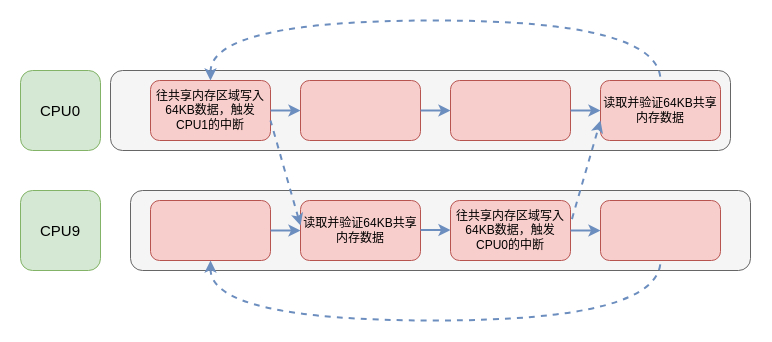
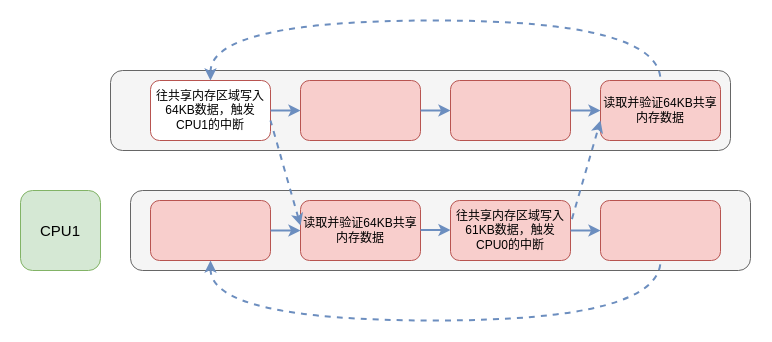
  <mxCell id="0" />
  <mxCell id="1" parent="0" />
  <mxCell id="2" value="" style="rounded=1;whiteSpace=wrap;html=1;fillColor=#f5f5f5;strokeColor=#666666;fontColor=#333333;" parent="1" vertex="1"><mxGeometry x="130" y="190" width="620" height="80" as="geometry" /></mxCell>
  <mxCell id="3" value="" style="rounded=1;whiteSpace=wrap;html=1;fillColor=#f5f5f5;strokeColor=#666666;fontColor=#333333;" parent="1" vertex="1"><mxGeometry x="110" y="70" width="620" height="80" as="geometry" /></mxCell>
- <mxCell id="4" value="往共享内存区域写入64KB数据，触发CPU1的中断" style="rounded=1;whiteSpace=wrap;html=1;fillColor=#f8cecc;strokeColor=#b85450;" parent="1" vertex="1"><mxGeometry x="150" y="80" width="120" height="60" as="geometry" /></mxCell>
+ <mxCell id="4" value="往共享内存区域写入64KB数据，触发CPU1的中断" style="rounded=1;whiteSpace=wrap;html=1;fillColor=#ffffff;strokeColor=#b85450;" parent="1" vertex="1"><mxGeometry x="150" y="80" width="120" height="60" as="geometry" /></mxCell>
  <mxCell id="5" value="" style="rounded=1;whiteSpace=wrap;html=1;fillColor=#f8cecc;strokeColor=#b85450;" parent="1" vertex="1"><mxGeometry x="300" y="80" width="120" height="60" as="geometry" /></mxCell>
  <mxCell id="6" value="" style="rounded=1;whiteSpace=wrap;html=1;fillColor=#f8cecc;strokeColor=#b85450;" parent="1" vertex="1"><mxGeometry x="450" y="80" width="120" height="60" as="geometry" /></mxCell>
  <mxCell id="7" value="读取并验证64KB共享内存数据" style="rounded=1;whiteSpace=wrap;html=1;fillColor=#f8cecc;strokeColor=#b85450;" parent="1" vertex="1"><mxGeometry x="600" y="80" width="120" height="60" as="geometry" /></mxCell>
  <mxCell id="8" value="" style="rounded=1;whiteSpace=wrap;html=1;fillColor=#f8cecc;strokeColor=#b85450;" parent="1" vertex="1"><mxGeometry x="150" y="200" width="120" height="60" as="geometry" /></mxCell>
  <mxCell id="9" value="读取并验证64KB共享内存数据" style="rounded=1;whiteSpace=wrap;html=1;fillColor=#f8cecc;strokeColor=#b85450;" parent="1" vertex="1"><mxGeometry x="300" y="200" width="120" height="60" as="geometry" /></mxCell>
- <mxCell id="10" value="往共享内存区域写入64KB数据，触发CPU0的中断" style="rounded=1;whiteSpace=wrap;html=1;fillColor=#f8cecc;strokeColor=#b85450;" parent="1" vertex="1"><mxGeometry x="450" y="200" width="120" height="60" as="geometry" /></mxCell>
+ <mxCell id="10" value="往共享内存区域写入61KB数据，触发CPU0的中断" style="rounded=1;whiteSpace=wrap;html=1;fillColor=#f8cecc;strokeColor=#b85450;" parent="1" vertex="1"><mxGeometry x="450" y="200" width="120" height="60" as="geometry" /></mxCell>
  <mxCell id="11" value="" style="rounded=1;whiteSpace=wrap;html=1;fillColor=#f8cecc;strokeColor=#b85450;" parent="1" vertex="1"><mxGeometry x="600" y="200" width="120" height="60" as="geometry" /></mxCell>
- <mxCell id="12" value="&lt;font style=&quot;font-size: 15px&quot;&gt;CPU0&lt;/font&gt;" style="whiteSpace=wrap;html=1;aspect=fixed;rounded=1;fillColor=#d5e8d4;strokeColor=#82b366;" parent="1" vertex="1"><mxGeometry x="20" y="70" width="80" height="80" as="geometry" /></mxCell>
- <mxCell id="13" value="&lt;font style=&quot;font-size: 15px&quot;&gt;CPU9&lt;/font&gt;" style="whiteSpace=wrap;html=1;aspect=fixed;rounded=1;fillColor=#d5e8d4;strokeColor=#82b366;" parent="1" vertex="1"><mxGeometry x="20" y="190" width="80" height="80" as="geometry" /></mxCell>
+ <mxCell id="13" value="&lt;font style=&quot;font-size: 15px&quot;&gt;CPU1&lt;/font&gt;" style="whiteSpace=wrap;html=1;aspect=fixed;rounded=1;fillColor=#d5e8d4;strokeColor=#82b366;" parent="1" vertex="1"><mxGeometry x="20" y="190" width="80" height="80" as="geometry" /></mxCell>
  <mxCell id="14" value="" style="endArrow=classic;html=1;exitX=1;exitY=0.5;exitDx=0;exitDy=0;strokeWidth=2;fillColor=#dae8fc;strokeColor=#6c8ebf;" parent="1" source="4" edge="1"><mxGeometry width="50" height="50" relative="1" as="geometry"><mxPoint x="250" y="160" as="sourcePoint" /><mxPoint x="300" y="110" as="targetPoint" /></mxGeometry></mxCell>
  <mxCell id="15" value="" style="endArrow=classic;html=1;exitX=1;exitY=0.5;exitDx=0;exitDy=0;strokeWidth=2;fillColor=#dae8fc;strokeColor=#6c8ebf;" parent="1" edge="1"><mxGeometry width="50" height="50" relative="1" as="geometry"><mxPoint x="420" y="110" as="sourcePoint" /><mxPoint x="450" y="110" as="targetPoint" /></mxGeometry></mxCell>
  <mxCell id="16" value="" style="endArrow=classic;html=1;exitX=1;exitY=0.5;exitDx=0;exitDy=0;strokeWidth=2;fillColor=#dae8fc;strokeColor=#6c8ebf;" parent="1" edge="1"><mxGeometry width="50" height="50" relative="1" as="geometry"><mxPoint x="570" y="110" as="sourcePoint" /><mxPoint x="600" y="110" as="targetPoint" /></mxGeometry></mxCell>
  <mxCell id="17" value="" style="endArrow=classic;html=1;exitX=1;exitY=0.5;exitDx=0;exitDy=0;strokeWidth=2;fillColor=#dae8fc;strokeColor=#6c8ebf;" parent="1" edge="1"><mxGeometry width="50" height="50" relative="1" as="geometry"><mxPoint x="270" y="230" as="sourcePoint" /><mxPoint x="300" y="230" as="targetPoint" /></mxGeometry></mxCell>
  <mxCell id="18" value="" style="endArrow=classic;html=1;exitX=1;exitY=0.5;exitDx=0;exitDy=0;strokeWidth=2;fillColor=#dae8fc;strokeColor=#6c8ebf;" parent="1" edge="1"><mxGeometry width="50" height="50" relative="1" as="geometry"><mxPoint x="420" y="229.5" as="sourcePoint" /><mxPoint x="450" y="229.5" as="targetPoint" /></mxGeometry></mxCell>
  <mxCell id="19" value="" style="endArrow=classic;html=1;exitX=1;exitY=0.5;exitDx=0;exitDy=0;strokeWidth=2;fillColor=#dae8fc;strokeColor=#6c8ebf;" parent="1" edge="1"><mxGeometry width="50" height="50" relative="1" as="geometry"><mxPoint x="570" y="230" as="sourcePoint" /><mxPoint x="600" y="230" as="targetPoint" /></mxGeometry></mxCell>
  <mxCell id="20" value="" style="endArrow=classic;dashed=1;html=1;strokeWidth=2;entryX=0;entryY=0.667;entryDx=0;entryDy=0;entryPerimeter=0;endFill=1;exitX=1.012;exitY=0.31;exitDx=0;exitDy=0;exitPerimeter=0;fillColor=#dae8fc;strokeColor=#6c8ebf;" parent="1" source="10" target="7" edge="1"><mxGeometry width="50" height="50" relative="1" as="geometry"><mxPoint x="570" y="230" as="sourcePoint" /><mxPoint x="620" y="180" as="targetPoint" /></mxGeometry></mxCell>
  <mxCell id="21" value="" style="endArrow=none;dashed=1;html=1;strokeWidth=2;exitX=0;exitY=0.25;exitDx=0;exitDy=0;startArrow=classic;startFill=1;fillColor=#dae8fc;strokeColor=#6c8ebf;" parent="1" edge="1"><mxGeometry width="50" height="50" relative="1" as="geometry"><mxPoint x="300" y="225" as="sourcePoint" /><mxPoint x="270" y="120" as="targetPoint" /><Array as="points"><mxPoint x="300" y="225" /></Array></mxGeometry></mxCell>
  <mxCell id="22" value="" style="endArrow=none;dashed=1;html=1;exitX=0.5;exitY=1;exitDx=0;exitDy=0;entryX=0.5;entryY=1;entryDx=0;entryDy=0;edgeStyle=orthogonalEdgeStyle;elbow=vertical;curved=1;startArrow=classic;startFill=1;fillColor=#dae8fc;strokeColor=#6c8ebf;strokeWidth=2;" parent="1" source="8" target="11" edge="1"><mxGeometry width="50" height="50" relative="1" as="geometry"><mxPoint x="170" y="300" as="sourcePoint" /><mxPoint x="350" y="300" as="targetPoint" /><Array as="points"><mxPoint x="210" y="320" /><mxPoint x="660" y="320" /></Array></mxGeometry></mxCell>
  <mxCell id="23" value="" style="endArrow=none;dashed=1;html=1;strokeWidth=2;exitX=0.5;exitY=0;exitDx=0;exitDy=0;entryX=0.5;entryY=0;entryDx=0;entryDy=0;edgeStyle=orthogonalEdgeStyle;curved=1;fillColor=#dae8fc;strokeColor=#6c8ebf;startArrow=classic;startFill=1;" parent="1" source="4" target="7" edge="1"><mxGeometry width="50" height="50" relative="1" as="geometry"><mxPoint x="290" y="50" as="sourcePoint" /><mxPoint x="340" y="0" as="targetPoint" /><Array as="points"><mxPoint x="210" y="20" /><mxPoint x="660" y="20" /></Array></mxGeometry></mxCell>
